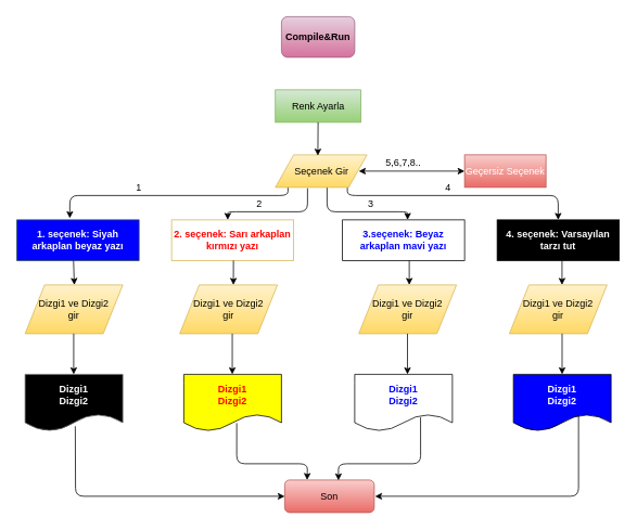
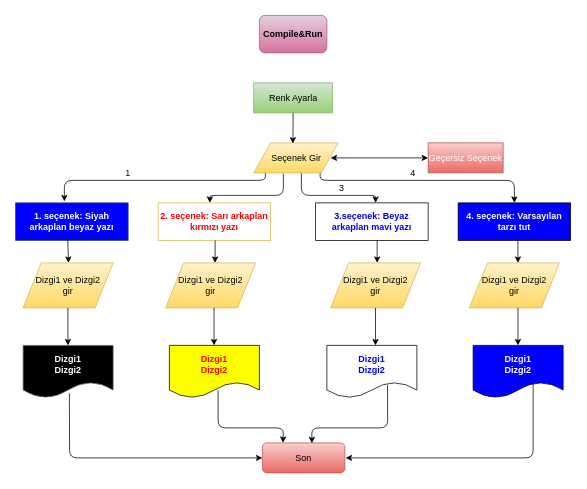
  <mxCell id="0" />
  <mxCell id="1" parent="0" />
  <mxCell id="2" value="&lt;b&gt;Compile&amp;amp;Run&lt;/b&gt;" style="whiteSpace=wrap;html=1;fillColor=#e6d0de;strokeColor=#996185;gradientColor=#d5739d;rounded=1;" vertex="1" parent="1"><mxGeometry x="345" y="20" width="90" height="50" as="geometry" /></mxCell>
  <mxCell id="3" value="&lt;b&gt;&lt;font color=&quot;#FFFFFF&quot;&gt;1. seçenek: Siyah arkaplan beyaz yazı&lt;/font&gt;&lt;/b&gt;" style="rounded=0;whiteSpace=wrap;html=1;fillColor=#0000ff;strokeColor=#23445d;" vertex="1" parent="1"><mxGeometry x="20" y="270" width="150" height="50" as="geometry" /></mxCell>
  <mxCell id="4" value="&lt;b&gt;&lt;font color=&quot;#FF0000&quot;&gt;2. seçenek: Sarı arkaplan kırmızı yazı&lt;/font&gt;&lt;/b&gt;" style="rounded=0;whiteSpace=wrap;html=1;fillColor=#ffffff;strokeColor=#d6b656;" vertex="1" parent="1"><mxGeometry x="210" y="270" width="150" height="50" as="geometry" /></mxCell>
  <mxCell id="5" value="&lt;b&gt;&lt;font color=&quot;#0000FF&quot;&gt;3.seçenek: Beyaz arkaplan mavi yazı&lt;/font&gt;&lt;/b&gt;" style="rounded=0;whiteSpace=wrap;html=1;" vertex="1" parent="1"><mxGeometry x="420" y="270" width="150" height="50" as="geometry" /></mxCell>
- <mxCell id="6" value="&lt;b&gt;&lt;font color=&quot;#FFFFFF&quot;&gt;4. seçenek: Varsayılan tarzı tut&lt;/font&gt;&lt;/b&gt;" style="rounded=0;whiteSpace=wrap;html=1;fillColor=#000000;" vertex="1" parent="1"><mxGeometry x="610" y="270" width="150" height="50" as="geometry" /></mxCell>
+ <mxCell id="6" value="&lt;b&gt;&lt;font color=&quot;#FFFFFF&quot;&gt;4. seçenek: Varsayılan tarzı tut&lt;/font&gt;&lt;/b&gt;" style="rounded=0;whiteSpace=wrap;html=1;fillColor=#0000FF;" vertex="1" parent="1"><mxGeometry x="610" y="270" width="150" height="50" as="geometry" /></mxCell>
  <mxCell id="7" value="" style="endArrow=classic;html=1;entryX=0.433;entryY=-0.04;entryDx=0;entryDy=0;entryPerimeter=0;exitX=0.13;exitY=1;exitDx=0;exitDy=0;exitPerimeter=0;" edge="1" parent="1" target="3"><mxGeometry width="50" height="50" relative="1" as="geometry"><mxPoint x="353" y="230" as="sourcePoint" /><mxPoint x="250" y="180" as="targetPoint" /><Array as="points"><mxPoint x="353" y="240" /><mxPoint x="85" y="240" /></Array></mxGeometry></mxCell>
  <mxCell id="8" value="" style="endArrow=classic;html=1;entryX=0.46;entryY=0;entryDx=0;entryDy=0;entryPerimeter=0;" edge="1" parent="1" target="4"><mxGeometry width="50" height="50" relative="1" as="geometry"><mxPoint x="377" y="231" as="sourcePoint" /><mxPoint x="404" y="220" as="targetPoint" /><Array as="points"><mxPoint x="377" y="260" /><mxPoint x="279" y="260" /></Array></mxGeometry></mxCell>
  <mxCell id="9" value="" style="endArrow=classic;html=1;entryX=0.533;entryY=0;entryDx=0;entryDy=0;entryPerimeter=0;" edge="1" parent="1" target="5"><mxGeometry width="50" height="50" relative="1" as="geometry"><mxPoint x="401" y="230" as="sourcePoint" /><mxPoint x="454" y="210" as="targetPoint" /><Array as="points"><mxPoint x="401" y="260" /><mxPoint x="500" y="260" /></Array></mxGeometry></mxCell>
  <mxCell id="10" value="" style="endArrow=classic;html=1;entryX=0.5;entryY=0;entryDx=0;entryDy=0;" edge="1" parent="1" target="6"><mxGeometry width="50" height="50" relative="1" as="geometry"><mxPoint x="426" y="230" as="sourcePoint" /><mxPoint x="530" y="210" as="targetPoint" /><Array as="points"><mxPoint x="426" y="240" /><mxPoint x="685" y="240" /></Array></mxGeometry></mxCell>
  <mxCell id="11" value="&lt;div&gt;Dizgi1 ve Dizgi2&lt;/div&gt;&lt;div&gt;gir&lt;br&gt;&lt;/div&gt;" style="shape=parallelogram;perimeter=parallelogramPerimeter;whiteSpace=wrap;html=1;fillColor=#fff2cc;gradientColor=#ffd966;strokeColor=#d6b656;" vertex="1" parent="1"><mxGeometry x="30" y="350" width="120" height="60" as="geometry" /></mxCell>
  <mxCell id="12" value="&lt;div&gt;Dizgi1 ve Dizgi2&lt;/div&gt;&lt;div&gt;gir&lt;br&gt;&lt;/div&gt;" style="shape=parallelogram;perimeter=parallelogramPerimeter;whiteSpace=wrap;html=1;fillColor=#fff2cc;gradientColor=#ffd966;strokeColor=#d6b656;" vertex="1" parent="1"><mxGeometry x="220" y="350" width="120" height="60" as="geometry" /></mxCell>
  <mxCell id="13" value="&lt;div&gt;Dizgi1 ve Dizgi2&lt;/div&gt;&lt;div&gt;gir&lt;br&gt;&lt;/div&gt;" style="shape=parallelogram;perimeter=parallelogramPerimeter;whiteSpace=wrap;html=1;fillColor=#fff2cc;gradientColor=#ffd966;strokeColor=#d6b656;" vertex="1" parent="1"><mxGeometry x="440" y="350" width="120" height="60" as="geometry" /></mxCell>
  <mxCell id="14" value="&lt;div&gt;Dizgi1 ve Dizgi2&lt;/div&gt;&lt;div&gt;gir&lt;br&gt;&lt;/div&gt;" style="shape=parallelogram;perimeter=parallelogramPerimeter;whiteSpace=wrap;html=1;fillColor=#fff2cc;gradientColor=#ffd966;strokeColor=#d6b656;" vertex="1" parent="1"><mxGeometry x="625" y="350" width="120" height="60" as="geometry" /></mxCell>
  <mxCell id="15" value="&lt;div&gt;&lt;b&gt;&lt;font color=&quot;#FFFFFF&quot;&gt;Dizgi1&lt;/font&gt;&lt;/b&gt;&lt;/div&gt;&lt;div&gt;&lt;b&gt;&lt;font color=&quot;#FFFFFF&quot;&gt;Dizgi2&lt;br&gt;&lt;/font&gt;&lt;/b&gt;&lt;/div&gt;" style="shape=document;whiteSpace=wrap;html=1;boundedLbl=1;fillColor=#000000;gradientColor=#000000;strokeColor=#666666;" vertex="1" parent="1"><mxGeometry x="30" y="460" width="120" height="70" as="geometry" /></mxCell>
  <mxCell id="16" value="&lt;div&gt;&lt;b&gt;&lt;font color=&quot;#FF0000&quot;&gt;Dizgi1&lt;/font&gt;&lt;/b&gt;&lt;/div&gt;&lt;div&gt;&lt;b&gt;&lt;font color=&quot;#FF0000&quot;&gt;Dizgi2&lt;br&gt;&lt;/font&gt;&lt;/b&gt;&lt;/div&gt;" style="shape=document;whiteSpace=wrap;html=1;boundedLbl=1;fillColor=#FFFF00;" vertex="1" parent="1"><mxGeometry x="225" y="460" width="120" height="70" as="geometry" /></mxCell>
  <mxCell id="17" value="&lt;div&gt;&lt;font color=&quot;#0000FF&quot;&gt;&lt;b&gt;Dizgi1&lt;/b&gt;&lt;/font&gt;&lt;/div&gt;&lt;div&gt;&lt;font color=&quot;#0000FF&quot;&gt;&lt;b&gt;Dizgi2&lt;br&gt;&lt;/b&gt;&lt;/font&gt;&lt;/div&gt;" style="shape=document;whiteSpace=wrap;html=1;boundedLbl=1;fillColor=#FFFFFF;" vertex="1" parent="1"><mxGeometry x="435" y="460" width="120" height="70" as="geometry" /></mxCell>
  <mxCell id="18" value="&lt;div&gt;&lt;b&gt;&lt;font color=&quot;#FFFFFF&quot;&gt;Dizgi1&lt;/font&gt;&lt;/b&gt;&lt;/div&gt;&lt;div&gt;&lt;b&gt;&lt;font color=&quot;#FFFFFF&quot;&gt;Dizgi2&lt;br&gt;&lt;/font&gt;&lt;/b&gt;&lt;/div&gt;" style="shape=document;whiteSpace=wrap;html=1;boundedLbl=1;fillColor=#0000FF;" vertex="1" parent="1"><mxGeometry x="630" y="460" width="120" height="70" as="geometry" /></mxCell>
  <mxCell id="19" value="" style="endArrow=classic;startArrow=classic;html=1;entryX=0;entryY=0.5;entryDx=0;entryDy=0;" edge="1" parent="1"><mxGeometry width="50" height="50" relative="1" as="geometry"><mxPoint x="440" y="210" as="sourcePoint" /><mxPoint x="570" y="210" as="targetPoint" /></mxGeometry></mxCell>
  <mxCell id="20" value="" style="endArrow=classic;html=1;" edge="1" parent="1"><mxGeometry width="50" height="50" relative="1" as="geometry"><mxPoint x="89.71" y="410" as="sourcePoint" /><mxPoint x="89.71" y="460" as="targetPoint" /></mxGeometry></mxCell>
  <mxCell id="21" value="" style="endArrow=classic;html=1;" edge="1" parent="1"><mxGeometry width="50" height="50" relative="1" as="geometry"><mxPoint x="89.5" y="320" as="sourcePoint" /><mxPoint x="90.5" y="350" as="targetPoint" /></mxGeometry></mxCell>
  <mxCell id="22" value="" style="endArrow=classic;html=1;" edge="1" parent="1"><mxGeometry width="50" height="50" relative="1" as="geometry"><mxPoint x="286" y="320" as="sourcePoint" /><mxPoint x="285.93" y="350" as="targetPoint" /></mxGeometry></mxCell>
  <mxCell id="23" value="" style="endArrow=classic;html=1;" edge="1" parent="1"><mxGeometry width="50" height="50" relative="1" as="geometry"><mxPoint x="502" y="320" as="sourcePoint" /><mxPoint x="502" y="350" as="targetPoint" /></mxGeometry></mxCell>
  <mxCell id="24" value="" style="endArrow=classic;html=1;" edge="1" parent="1"><mxGeometry width="50" height="50" relative="1" as="geometry"><mxPoint x="689.71" y="320" as="sourcePoint" /><mxPoint x="689.71" y="350" as="targetPoint" /></mxGeometry></mxCell>
  <mxCell id="25" value="" style="endArrow=classic;html=1;" edge="1" parent="1"><mxGeometry width="50" height="50" relative="1" as="geometry"><mxPoint x="499.83" y="410" as="sourcePoint" /><mxPoint x="499.83" y="460" as="targetPoint" /></mxGeometry></mxCell>
  <mxCell id="26" value="" style="endArrow=classic;html=1;" edge="1" parent="1"><mxGeometry width="50" height="50" relative="1" as="geometry"><mxPoint x="689.83" y="410" as="sourcePoint" /><mxPoint x="689.83" y="460" as="targetPoint" /></mxGeometry></mxCell>
- <mxCell id="27" value="5,6,7,8.." style="text;html=1;strokeColor=none;fillColor=none;align=center;verticalAlign=middle;whiteSpace=wrap;rounded=0;" vertex="1" parent="1"><mxGeometry x="475" y="190" width="40" height="20" as="geometry" /></mxCell>
  <mxCell id="28" value="Seçenek Gir" style="shape=parallelogram;perimeter=parallelogramPerimeter;whiteSpace=wrap;html=1;fillColor=#fff2cc;gradientColor=#ffd966;strokeColor=#d6b656;" vertex="1" parent="1"><mxGeometry x="337.5" y="190" width="112.5" height="40" as="geometry" /></mxCell>
  <mxCell id="29" value="Renk Ayarla" style="rounded=0;whiteSpace=wrap;html=1;gradientColor=#97d077;fillColor=#d5e8d4;strokeColor=#82b366;" vertex="1" parent="1"><mxGeometry x="337.5" y="110" width="105" height="40" as="geometry" /></mxCell>
  <mxCell id="30" value="" style="endArrow=classic;html=1;entryX=0.464;entryY=0.025;entryDx=0;entryDy=0;entryPerimeter=0;" edge="1" parent="1" target="28"><mxGeometry width="50" height="50" relative="1" as="geometry"><mxPoint x="390" y="150" as="sourcePoint" /><mxPoint x="388" y="187" as="targetPoint" /></mxGeometry></mxCell>
  <mxCell id="31" value="1" style="text;html=1;strokeColor=none;fillColor=none;align=center;verticalAlign=middle;whiteSpace=wrap;rounded=0;" vertex="1" parent="1"><mxGeometry x="150" y="220" width="40" height="20" as="geometry" /></mxCell>
- <mxCell id="32" value="2" style="text;html=1;strokeColor=none;fillColor=none;align=center;verticalAlign=middle;whiteSpace=wrap;rounded=0;" vertex="1" parent="1"><mxGeometry x="297.5" y="240" width="40" height="20" as="geometry" /></mxCell>
  <mxCell id="33" value="3" style="text;html=1;strokeColor=none;fillColor=none;align=center;verticalAlign=middle;whiteSpace=wrap;rounded=0;" vertex="1" parent="1"><mxGeometry x="435" y="240" width="40" height="20" as="geometry" /></mxCell>
  <mxCell id="34" value="4" style="text;html=1;strokeColor=none;fillColor=none;align=center;verticalAlign=middle;whiteSpace=wrap;rounded=0;" vertex="1" parent="1"><mxGeometry x="530" y="220" width="40" height="20" as="geometry" /></mxCell>
  <mxCell id="35" value="" style="endArrow=classic;html=1;" edge="1" parent="1"><mxGeometry width="50" height="50" relative="1" as="geometry"><mxPoint x="284.58" y="410" as="sourcePoint" /><mxPoint x="284.58" y="460" as="targetPoint" /></mxGeometry></mxCell>
  <mxCell id="36" value="&lt;font color=&quot;#FFFFFF&quot;&gt;Geçersiz Seçenek&lt;/font&gt;" style="rounded=0;whiteSpace=wrap;html=1;fillColor=#f8cecc;gradientColor=#ea6b66;strokeColor=#b85450;" vertex="1" parent="1"><mxGeometry x="570" y="190" width="100" height="40" as="geometry" /></mxCell>
  <mxCell id="37" value="Son" style="rounded=1;whiteSpace=wrap;html=1;fillColor=#f8cecc;gradientColor=#ea6b66;strokeColor=#b85450;" vertex="1" parent="1"><mxGeometry x="349" y="590" width="110" height="40" as="geometry" /></mxCell>
  <mxCell id="38" value="" style="endArrow=classic;html=1;entryX=0;entryY=0.5;entryDx=0;entryDy=0;exitX=0.514;exitY=0.912;exitDx=0;exitDy=0;exitPerimeter=0;" edge="1" parent="1" source="15" target="37"><mxGeometry width="50" height="50" relative="1" as="geometry"><mxPoint x="100" y="580" as="sourcePoint" /><mxPoint x="150" y="530" as="targetPoint" /><Array as="points"><mxPoint x="92" y="610" /></Array></mxGeometry></mxCell>
  <mxCell id="39" value="" style="endArrow=classic;html=1;exitX=0.542;exitY=0.857;exitDx=0;exitDy=0;exitPerimeter=0;entryX=0.25;entryY=0;entryDx=0;entryDy=0;" edge="1" parent="1" source="16" target="37"><mxGeometry width="50" height="50" relative="1" as="geometry"><mxPoint x="280" y="570" as="sourcePoint" /><mxPoint x="330" y="520" as="targetPoint" /><Array as="points"><mxPoint x="290" y="570" /><mxPoint x="377" y="570" /></Array></mxGeometry></mxCell>
  <mxCell id="40" value="" style="endArrow=classic;html=1;exitX=0.674;exitY=0.757;exitDx=0;exitDy=0;exitPerimeter=0;entryX=0.6;entryY=0.012;entryDx=0;entryDy=0;entryPerimeter=0;" edge="1" parent="1" source="17" target="37"><mxGeometry width="50" height="50" relative="1" as="geometry"><mxPoint x="370" y="430" as="sourcePoint" /><mxPoint x="420" y="580" as="targetPoint" /><Array as="points"><mxPoint x="516" y="570" /><mxPoint x="415" y="570" /></Array></mxGeometry></mxCell>
  <mxCell id="41" value="" style="endArrow=classic;html=1;exitX=0.667;exitY=0.714;exitDx=0;exitDy=0;exitPerimeter=0;" edge="1" parent="1" source="18"><mxGeometry width="50" height="50" relative="1" as="geometry"><mxPoint x="720" y="540" as="sourcePoint" /><mxPoint x="460" y="610" as="targetPoint" /><Array as="points"><mxPoint x="710" y="610" /></Array></mxGeometry></mxCell>
